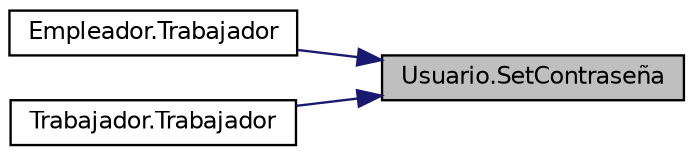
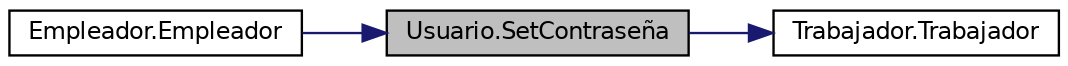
  digraph {
    rankdir=RL
    node [color=black fillcolor=white fontname=Helvetica fontsize=10 shape=record style=filled]
    edge [color=midnightblue dir=back fontname=Helvetica fontsize=10 labelfontname=Helvetica labelfontsize=10 style=solid]
    n1 [fillcolor=grey75 fontcolor=black height=0.2 label="Usuario.SetContraseña" width=0.4]
-   n2 [height=0.2 label="Empleador.Trabajador" width=0.4]
+   n2 [height=0.2 label="Empleador.Empleador" width=0.4]
    n3 [height=0.2 label="Trabajador.Trabajador" width=0.4]
    n1 -> n2
-   n1 -> n3
+   n3 -> n1
  }
